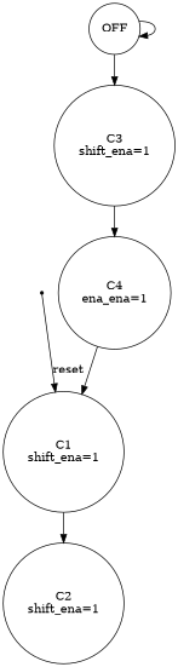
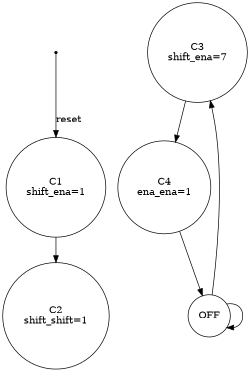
  digraph {
    fontname="DejaVu Serif"
    rankdir=TB
    node [fontname="DejaVu Serif" shape=circle]
    edge [fontname="DejaVu Serif"]
    RESET [shape=point]
    n2 [label="C1\nshift_ena=1"]
-   n3 [label="C2\nshift_ena=1"]
-   n4 [label="C3\nshift_ena=1"]
+   n3 [label="C2\nshift_shift=1"]
+   n4 [label="C3\nshift_ena=7"]
    n5 [label="C4\nena_ena=1"]
    OFF
    RESET -> n2 [label=reset]
    n2 -> n3
    n4 -> n5
-   n5 -> n2
+   n5 -> OFF
    OFF -> n4
    OFF -> OFF
  }
